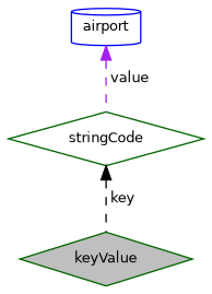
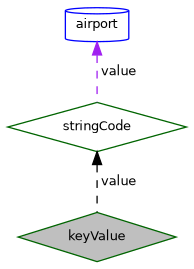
  digraph {
    node [color=darkgreen fillcolor=white fontname=Helvetica fontsize=10 shape=diamond style=filled]
    edge [dir=back fontname=Helvetica fontsize=10 labelfontname=Helvetica labelfontsize=10 style=dashed]
    n1 [fillcolor=grey75 fontcolor=black height=0.2 label=keyValue width=0.4]
    n2 [height=0.2 label=stringCode width=0.4]
    n3 [color=blue height=0.2 label=airport shape=cylinder width=0.4]
-   n2 -> n1 [color=black label=" key"]
+   n2 -> n1 [color=black label=" value"]
    n3 -> n2 [color=purple label=" value"]
  }
